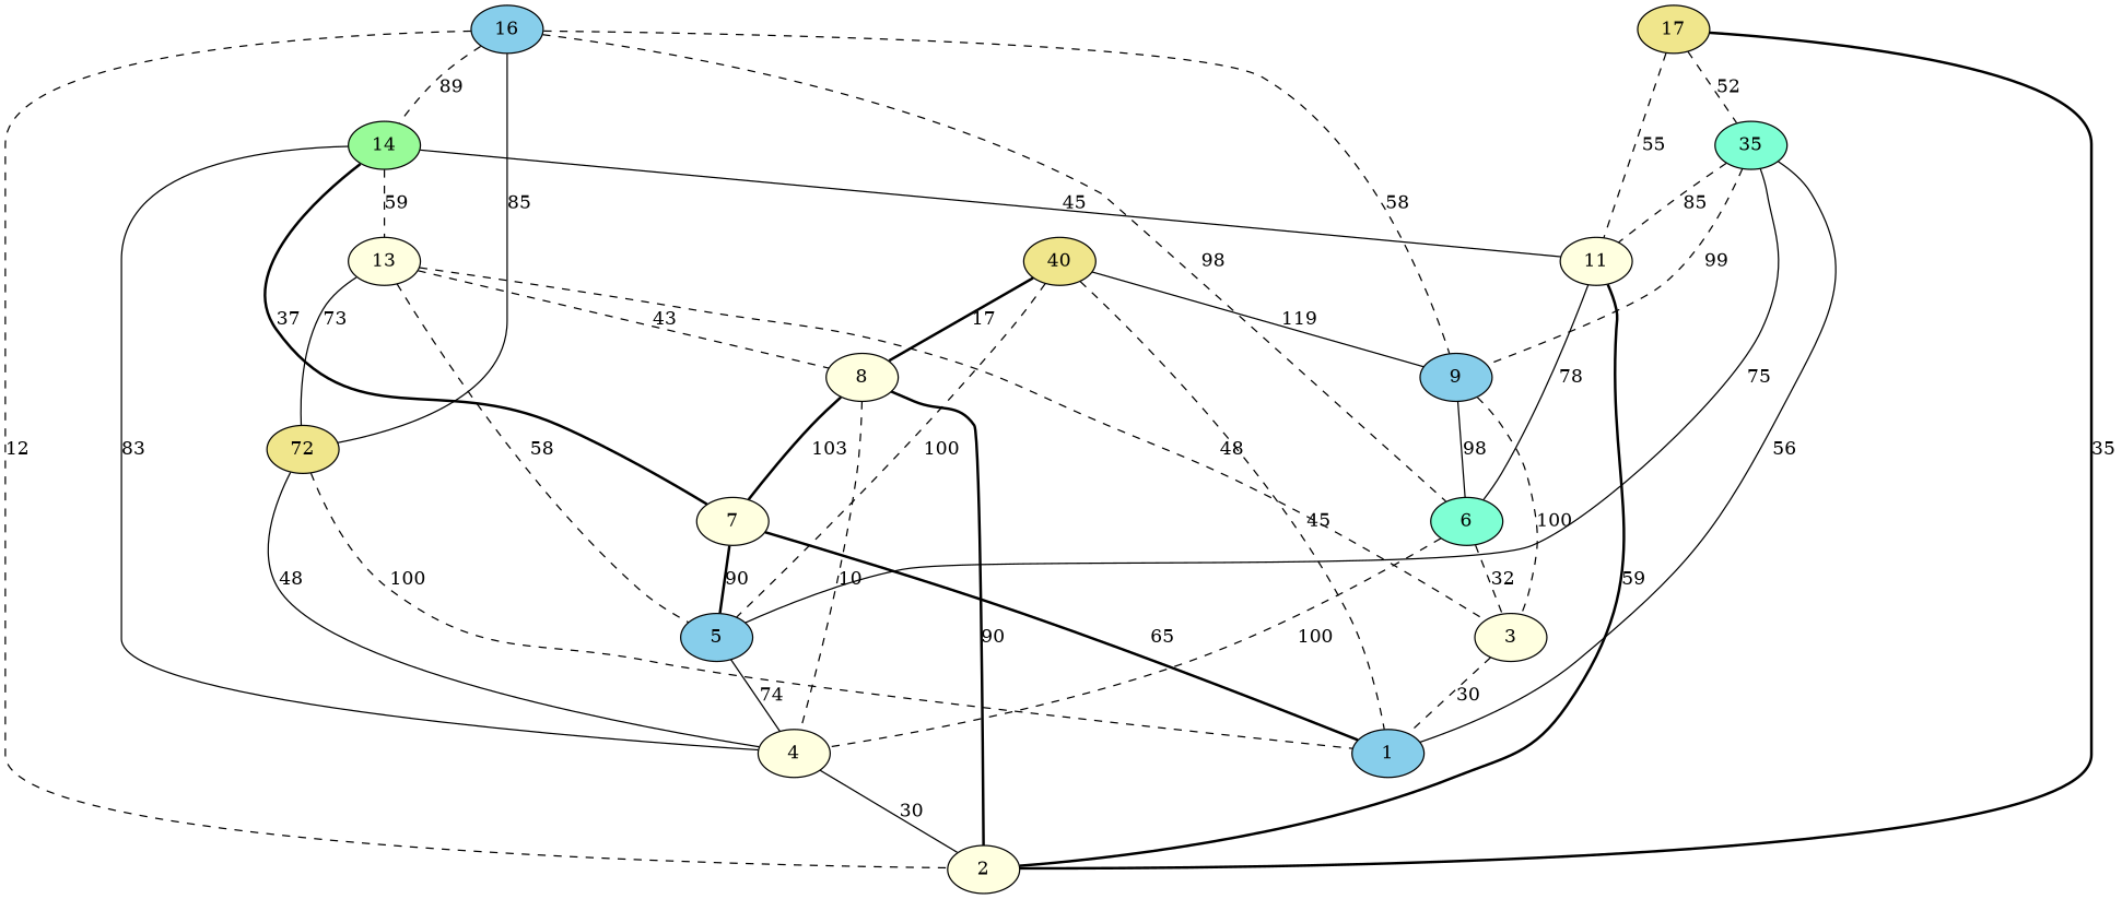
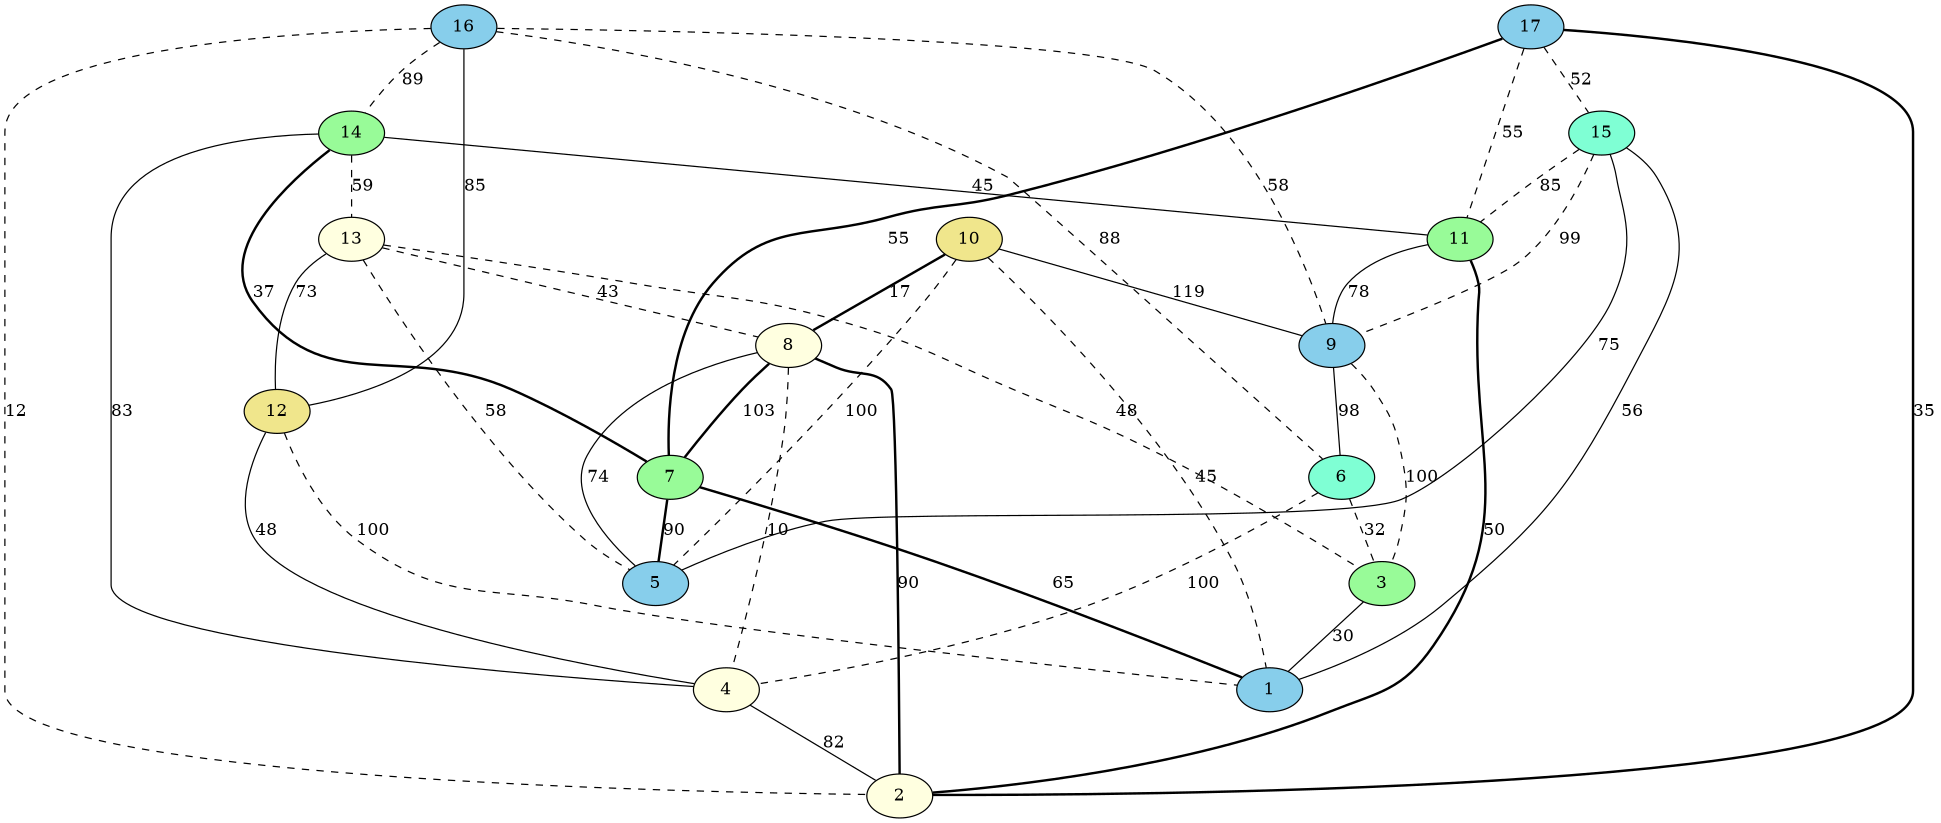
  graph {
    nodesep=0.6
    splines=true
    node [fillcolor=lightyellow style=filled]
    edge [style=dashed]
    1 [fillcolor=skyblue]
-   3
+   3 [fillcolor=palegreen]
    4
    2
    5 [fillcolor=skyblue]
    6 [fillcolor=aquamarine]
-   7
+   7 [fillcolor=palegreen]
    8
    9 [fillcolor=skyblue]
-   10 [fillcolor=khaki label=40]
-   11
-   12 [fillcolor=khaki label=72]
+   10 [fillcolor=khaki]
+   11 [fillcolor=palegreen]
+   12 [fillcolor=khaki]
    13
    14 [fillcolor=palegreen]
-   15 [fillcolor=aquamarine label=35]
+   15 [fillcolor=aquamarine]
    16 [fillcolor=skyblue]
-   17 [fillcolor=khaki]
-   3 -- 1 [label=30]
-   4 -- 2 [label=30 style=solid]
-   5 -- 4 [label=74 style=solid]
+   17 [fillcolor=skyblue]
+   3 -- 1 [label=30 style=solid]
+   4 -- 2 [label=82 style=solid]
+   5 -- 8 [label=74 style=solid]
    6 -- 3 [label=32]
    6 -- 4 [label=100]
    7 -- 1 [label=65 style=bold]
    7 -- 5 [label=90 style=bold]
    8 -- 4 [label=10]
    8 -- 2 [label=90 style=bold]
    8 -- 7 [label=103 style=bold]
    9 -- 3 [label=100]
    9 -- 6 [label=98 style=solid]
    10 -- 1 [label=45]
    10 -- 5 [label=100]
    10 -- 8 [label=17 style=bold]
    10 -- 9 [label=119 style=solid]
-   11 -- 2 [label=59 style=bold]
-   11 -- 6 [label=78 style=solid]
+   11 -- 2 [label=50 style=bold]
+   11 -- 9 [label=78 style=solid]
    12 -- 1 [label=100]
    12 -- 4 [label=48 style=solid]
    13 -- 3 [label=48]
    13 -- 5 [label=58]
    13 -- 8 [label=43]
    13 -- 12 [label=73 style=solid]
    14 -- 4 [label=83 style=solid]
    14 -- 7 [label=37 style=bold]
    14 -- 11 [label=45 style=solid]
    14 -- 13 [label=59]
    15 -- 1 [label=56 style=solid]
    15 -- 5 [label=75 style=solid]
    15 -- 9 [label=99]
    15 -- 11 [label=85]
    16 -- 2 [label=12]
-   16 -- 6 [label=98]
+   16 -- 6 [label=88]
    16 -- 9 [label=58]
    16 -- 12 [label=85 style=solid]
    16 -- 14 [label=89]
    17 -- 2 [label=35 style=bold]
+   17 -- 7 [label=55 style=bold]
    17 -- 11 [label=55]
    17 -- 15 [label=52]
  }
